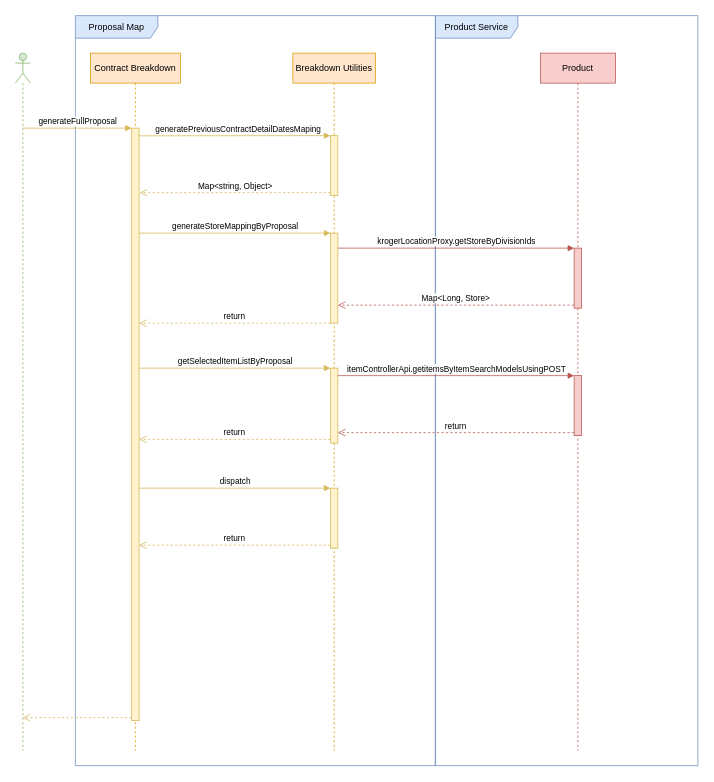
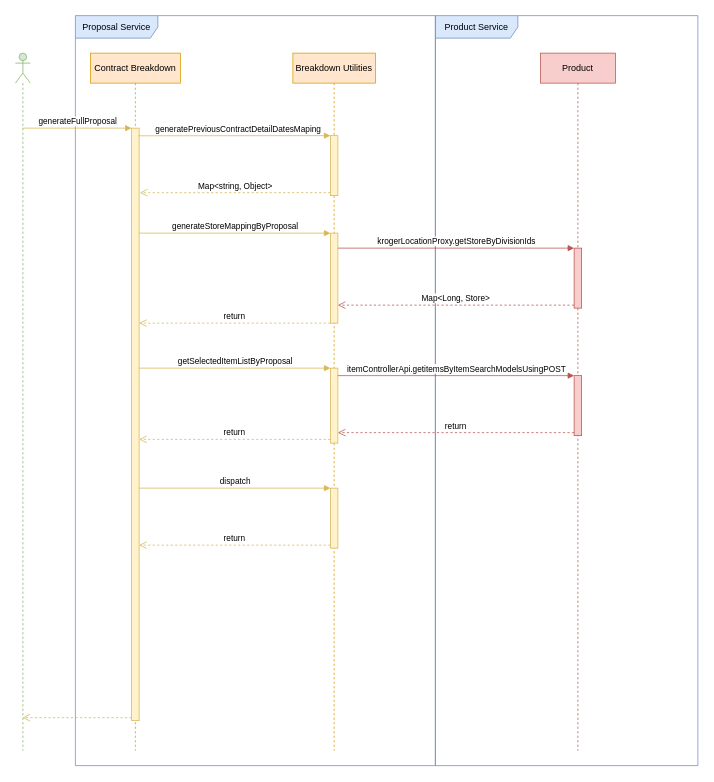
  <mxCell id="0" />
  <mxCell id="1" parent="0" />
  <mxCell id="2" value="Product Service" style="shape=umlFrame;whiteSpace=wrap;html=1;width=110;height=30;fillColor=#dae8fc;strokeColor=#6c8ebf;" parent="1" vertex="1"><mxGeometry x="580" y="20" width="350" height="1000" as="geometry" /></mxCell>
- <mxCell id="3" value="Proposal Map" style="shape=umlFrame;whiteSpace=wrap;html=1;width=110;height=30;fillColor=#dae8fc;strokeColor=#6c8ebf;" parent="1" vertex="1"><mxGeometry x="100" y="20" width="480" height="1000" as="geometry" /></mxCell>
+ <mxCell id="3" value="Proposal Service" style="shape=umlFrame;whiteSpace=wrap;html=1;width=110;height=30;fillColor=#dae8fc;strokeColor=#6c8ebf;" parent="1" vertex="1"><mxGeometry x="100" y="20" width="480" height="1000" as="geometry" /></mxCell>
  <mxCell id="4" value="" style="shape=umlLifeline;participant=umlActor;perimeter=lifelinePerimeter;whiteSpace=wrap;html=1;container=1;collapsible=0;recursiveResize=0;verticalAlign=top;spacingTop=36;outlineConnect=0;fillColor=#d5e8d4;strokeColor=#82b366;" parent="1" vertex="1"><mxGeometry x="20" y="70" width="20" height="930" as="geometry" /></mxCell>
  <mxCell id="5" value="Contract Breakdown" style="shape=umlLifeline;perimeter=lifelinePerimeter;whiteSpace=wrap;html=1;container=1;collapsible=0;recursiveResize=0;outlineConnect=0;fillColor=#ffe6cc;strokeColor=#d79b00;" parent="1" vertex="1"><mxGeometry x="120" y="70" width="120" height="930" as="geometry" /></mxCell>
  <mxCell id="6" value="" style="html=1;points=[];perimeter=orthogonalPerimeter;fillColor=#fff2cc;strokeColor=#d6b656;" parent="5" vertex="1"><mxGeometry x="55" y="100" width="10" height="790" as="geometry" /></mxCell>
  <mxCell id="7" value="Breakdown Utilities" style="shape=umlLifeline;perimeter=lifelinePerimeter;whiteSpace=wrap;html=1;container=1;collapsible=0;recursiveResize=0;outlineConnect=0;fillColor=#ffe6cc;strokeColor=#d79b00;" parent="1" vertex="1"><mxGeometry x="390" y="70" width="110" height="930" as="geometry" /></mxCell>
  <mxCell id="8" value="" style="html=1;points=[];perimeter=orthogonalPerimeter;fillColor=#fff2cc;strokeColor=#d6b656;" parent="7" vertex="1"><mxGeometry x="50" y="110" width="10" height="80" as="geometry" /></mxCell>
  <mxCell id="9" value="" style="html=1;points=[];perimeter=orthogonalPerimeter;fillColor=#fff2cc;strokeColor=#d6b656;" parent="7" vertex="1"><mxGeometry x="50" y="240" width="10" height="120" as="geometry" /></mxCell>
  <mxCell id="10" value="" style="html=1;points=[];perimeter=orthogonalPerimeter;fillColor=#fff2cc;strokeColor=#d6b656;" parent="7" vertex="1"><mxGeometry x="50" y="420" width="10" height="100" as="geometry" /></mxCell>
  <mxCell id="11" value="" style="html=1;points=[];perimeter=orthogonalPerimeter;fillColor=#fff2cc;strokeColor=#d6b656;" parent="7" vertex="1"><mxGeometry x="50" y="580" width="10" height="80" as="geometry" /></mxCell>
  <mxCell id="12" value="Product" style="shape=umlLifeline;perimeter=lifelinePerimeter;whiteSpace=wrap;html=1;container=1;collapsible=0;recursiveResize=0;outlineConnect=0;fillColor=#f8cecc;strokeColor=#b85450;" parent="1" vertex="1"><mxGeometry x="720" y="70" width="100" height="930" as="geometry" /></mxCell>
  <mxCell id="13" value="" style="html=1;points=[];perimeter=orthogonalPerimeter;fillColor=#f8cecc;strokeColor=#b85450;" parent="12" vertex="1"><mxGeometry x="45" y="260" width="10" height="80" as="geometry" /></mxCell>
  <mxCell id="14" value="" style="html=1;points=[];perimeter=orthogonalPerimeter;fillColor=#f8cecc;strokeColor=#b85450;" parent="12" vertex="1"><mxGeometry x="45" y="430" width="10" height="80" as="geometry" /></mxCell>
  <mxCell id="15" value="" style="html=1;verticalAlign=bottom;endArrow=open;dashed=1;endSize=8;exitX=0;exitY=0.995;exitDx=0;exitDy=0;exitPerimeter=0;fillColor=#fff2cc;strokeColor=#d6b656;" parent="1" source="6" target="4" edge="1"><mxGeometry relative="1" as="geometry"><mxPoint x="70" y="256" as="targetPoint" /><mxPoint x="142" y="590" as="sourcePoint" /></mxGeometry></mxCell>
  <mxCell id="16" value="generatePreviousContractDetailDatesMaping" style="html=1;verticalAlign=bottom;endArrow=block;entryX=0;entryY=0;exitX=0.9;exitY=0.013;exitDx=0;exitDy=0;exitPerimeter=0;fillColor=#fff2cc;strokeColor=#d6b656;" parent="1" source="6" target="8" edge="1"><mxGeometry x="0.036" relative="1" as="geometry"><mxPoint x="190" y="180" as="sourcePoint" /><mxPoint as="offset" /></mxGeometry></mxCell>
  <mxCell id="17" value="Map&amp;lt;string, Object&amp;gt;" style="html=1;verticalAlign=bottom;endArrow=open;dashed=1;endSize=8;exitX=0;exitY=0.95;entryX=1.1;entryY=0.109;entryDx=0;entryDy=0;entryPerimeter=0;fillColor=#fff2cc;strokeColor=#d6b656;" parent="1" source="8" target="6" edge="1"><mxGeometry relative="1" as="geometry"><mxPoint x="190" y="256" as="targetPoint" /></mxGeometry></mxCell>
  <mxCell id="18" value="generateStoreMappingByProposal" style="html=1;verticalAlign=bottom;endArrow=block;entryX=0;entryY=0;fillColor=#fff2cc;strokeColor=#d6b656;" parent="1" source="6" target="9" edge="1"><mxGeometry relative="1" as="geometry"><mxPoint x="184" y="300" as="sourcePoint" /></mxGeometry></mxCell>
  <mxCell id="19" value="return" style="html=1;verticalAlign=bottom;endArrow=open;dashed=1;endSize=8;exitX=0;exitY=1;exitDx=0;exitDy=0;exitPerimeter=0;fillColor=#fff2cc;strokeColor=#d6b656;" parent="1" source="9" target="6" edge="1"><mxGeometry relative="1" as="geometry"><mxPoint x="370" y="376" as="targetPoint" /></mxGeometry></mxCell>
  <mxCell id="20" value="krogerLocationProxy.getStoreByDivisionIds" style="html=1;verticalAlign=bottom;endArrow=block;entryX=0;entryY=0;fillColor=#f8cecc;strokeColor=#b85450;" parent="1" source="9" target="13" edge="1"><mxGeometry relative="1" as="geometry"><mxPoint x="655" y="390" as="sourcePoint" /></mxGeometry></mxCell>
  <mxCell id="21" value="Map&amp;lt;Long, Store&amp;gt;" style="html=1;verticalAlign=bottom;endArrow=open;dashed=1;endSize=8;exitX=0;exitY=0.95;fillColor=#f8cecc;strokeColor=#b85450;" parent="1" source="13" target="9" edge="1"><mxGeometry relative="1" as="geometry"><mxPoint x="655" y="466" as="targetPoint" /></mxGeometry></mxCell>
  <mxCell id="22" value="getSelectedItemListByProposal" style="html=1;verticalAlign=bottom;endArrow=block;entryX=0;entryY=0;fillColor=#fff2cc;strokeColor=#d6b656;" parent="1" source="6" target="10" edge="1"><mxGeometry relative="1" as="geometry"><mxPoint x="370" y="470" as="sourcePoint" /></mxGeometry></mxCell>
  <mxCell id="23" value="return" style="html=1;verticalAlign=bottom;endArrow=open;dashed=1;endSize=8;exitX=0;exitY=0.95;fillColor=#fff2cc;strokeColor=#d6b656;" parent="1" source="10" target="6" edge="1"><mxGeometry relative="1" as="geometry"><mxPoint x="370" y="546" as="targetPoint" /></mxGeometry></mxCell>
  <mxCell id="24" value="itemControllerApi.getitemsByItemSearchModelsUsingPOST" style="html=1;verticalAlign=bottom;endArrow=block;entryX=0;entryY=0;fillColor=#f8cecc;strokeColor=#b85450;" parent="1" source="10" target="14" edge="1"><mxGeometry relative="1" as="geometry"><mxPoint x="655" y="490" as="sourcePoint" /></mxGeometry></mxCell>
  <mxCell id="25" value="return" style="html=1;verticalAlign=bottom;endArrow=open;dashed=1;endSize=8;exitX=0;exitY=0.95;fillColor=#f8cecc;strokeColor=#b85450;" parent="1" source="14" target="10" edge="1"><mxGeometry relative="1" as="geometry"><mxPoint x="655" y="566" as="targetPoint" /></mxGeometry></mxCell>
  <mxCell id="26" value="dispatch" style="html=1;verticalAlign=bottom;endArrow=block;entryX=0;entryY=0;fillColor=#fff2cc;strokeColor=#d6b656;" parent="1" source="6" target="11" edge="1"><mxGeometry relative="1" as="geometry"><mxPoint x="370" y="650" as="sourcePoint" /></mxGeometry></mxCell>
  <mxCell id="27" value="return" style="html=1;verticalAlign=bottom;endArrow=open;dashed=1;endSize=8;exitX=0;exitY=0.95;fillColor=#fff2cc;strokeColor=#d6b656;" parent="1" source="11" target="6" edge="1"><mxGeometry relative="1" as="geometry"><mxPoint x="370" y="726" as="targetPoint" /></mxGeometry></mxCell>
  <mxCell id="28" value="generateFullProposal" style="html=1;verticalAlign=bottom;endArrow=block;fillColor=#fff2cc;strokeColor=#d6b656;" parent="1" source="4" target="6" edge="1"><mxGeometry width="80" relative="1" as="geometry"><mxPoint x="70" y="190" as="sourcePoint" /><mxPoint x="150" y="190" as="targetPoint" /><Array as="points"><mxPoint x="150" y="170" /></Array></mxGeometry></mxCell>
